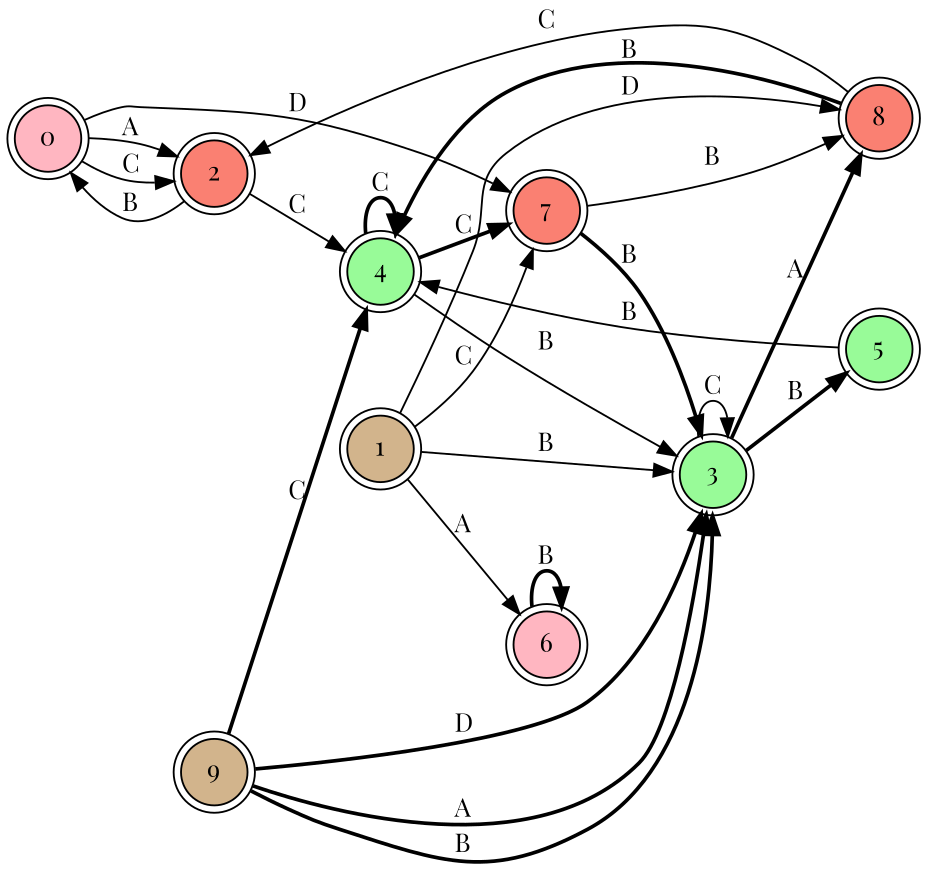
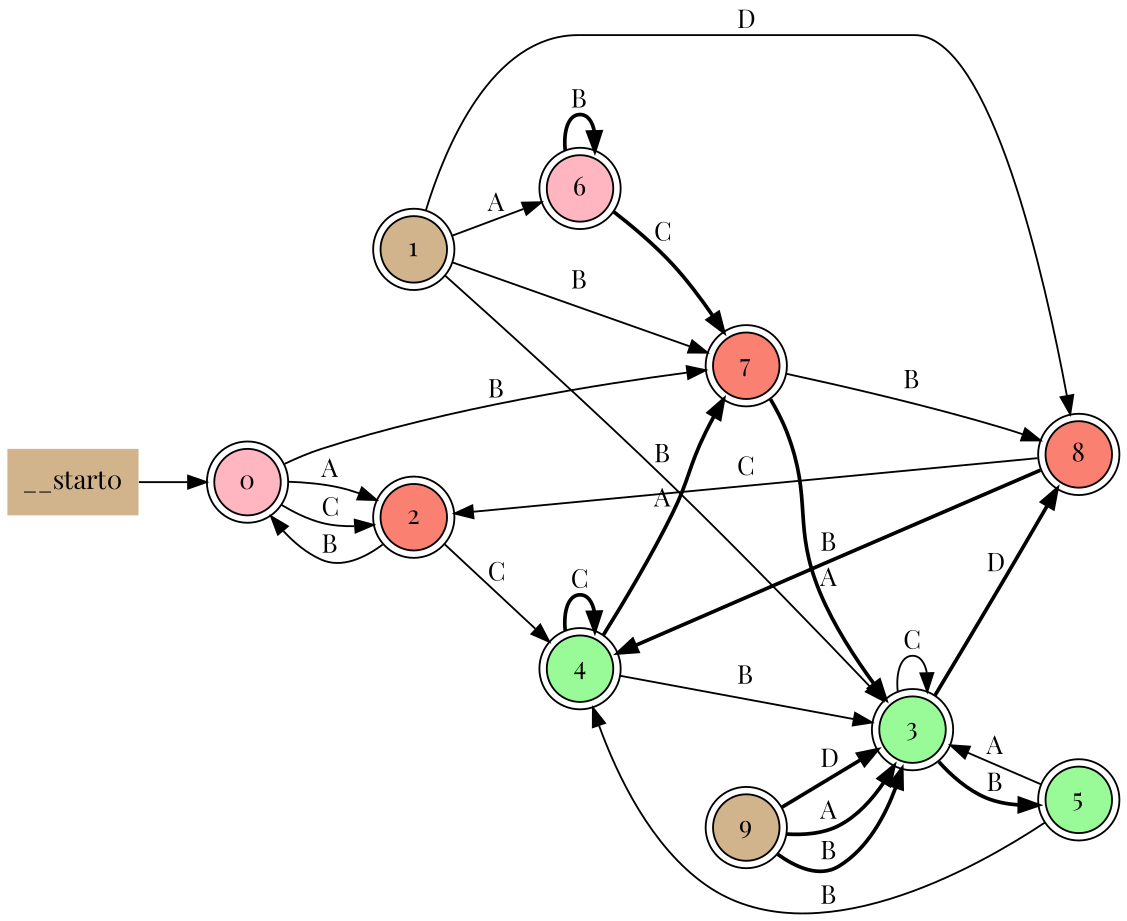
  digraph {
    fontname="Playfair Display"
    rankdir=LR
    node [fillcolor=salmon fontname="Playfair Display" shape=doublecircle style=filled]
    edge [fontname="Playfair Display" style=solid]
    n1 [fillcolor=lightpink label=0]
    n2 [label=2]
    n3 [label=7]
    n4 [fillcolor=palegreen label=4]
    n5 [fillcolor=palegreen label=3]
    n6 [label=8]
    n7 [fillcolor=tan label=1]
    n8 [fillcolor=lightpink label=6]
    n9 [fillcolor=palegreen label=5]
    n10 [fillcolor=tan label=9]
+   __start0 [fillcolor=tan shape=none]
    n1 -> n2 [label=A]
    n1 -> n2 [label=C]
-   n1 -> n3 [label=D]
+   n1 -> n3 [label=B]
    n2 -> n1 [label=B]
    n2 -> n4 [label=C]
-   n3 -> n5 [label=B style=bold]
+   n3 -> n5 [label=A style=bold]
    n3 -> n6 [label=B]
-   n4 -> n3 [label=C style=bold]
+   n4 -> n3 [label=A style=bold]
    n4 -> n4 [label=C style=bold]
    n4 -> n5 [label=B]
    n5 -> n5 [label=C]
-   n5 -> n6 [label=A style=bold]
+   n5 -> n6 [label=D style=bold]
    n5 -> n9 [label=B style=bold]
    n6 -> n2 [label=C]
    n6 -> n4 [label=B style=bold]
-   n7 -> n3 [label=C]
+   n7 -> n3 [label=B]
    n7 -> n5 [label=B]
    n7 -> n6 [label=D]
    n7 -> n8 [label=A]
+   n8 -> n3 [label=C style=bold]
    n8 -> n8 [label=B style=bold]
    n9 -> n4 [label=B]
-   n10 -> n4 [label=C style=bold]
+   n9 -> n5 [label=A]
    n10 -> n5 [label=A style=bold]
    n10 -> n5 [label=B style=bold]
    n10 -> n5 [label=D style=bold]
+   __start0 -> n1
  }
